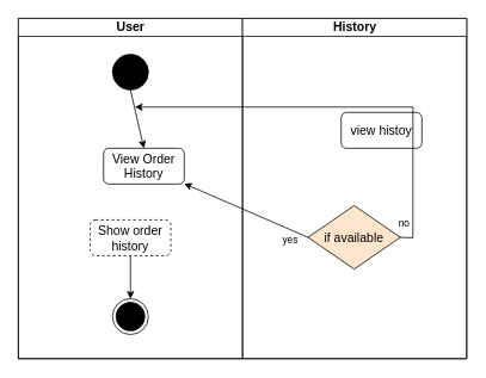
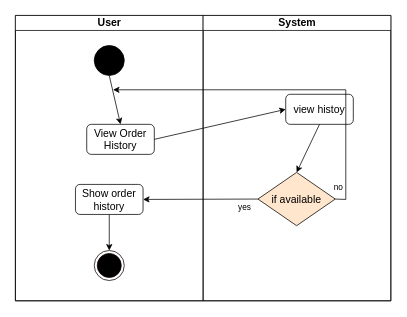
  <mxCell id="0" />
  <mxCell id="1" parent="0" />
  <mxCell id="2" value="" style="swimlane;html=1;childLayout=stackLayout;startSize=0;rounded=0;shadow=0;comic=0;labelBackgroundColor=none;strokeWidth=1;fontFamily=Verdana;fontSize=12;align=center;" parent="1" vertex="1"><mxGeometry x="20" y="20" width="500" height="380" as="geometry"><mxRectangle x="40" y="20" width="70" height="30" as="alternateBounds" /></mxGeometry></mxCell>
  <mxCell id="3" value="&lt;font style=&quot;font-size: 14px;&quot;&gt;User&lt;/font&gt;" style="swimlane;html=1;startSize=20;" parent="2" vertex="1"><mxGeometry width="250" height="380" as="geometry"><mxRectangle y="20" width="40" height="970" as="alternateBounds" /></mxGeometry></mxCell>
  <mxCell id="4" value="" style="ellipse;whiteSpace=wrap;html=1;rounded=0;shadow=0;comic=0;labelBackgroundColor=none;strokeWidth=1;fillColor=#000000;fontFamily=Verdana;fontSize=12;align=center;" parent="3" vertex="1"><mxGeometry x="105" y="40" width="40" height="40" as="geometry" /></mxCell>
  <mxCell id="5" value="&lt;span style=&quot;font-size: 14px;&quot;&gt;View Order History&lt;/span&gt;" style="rounded=1;whiteSpace=wrap;html=1;" parent="3" vertex="1"><mxGeometry x="95" y="145" width="90" height="40" as="geometry" /></mxCell>
  <mxCell id="6" value="" style="endArrow=classic;html=1;rounded=0;exitX=0.5;exitY=1;exitDx=0;exitDy=0;entryX=0.5;entryY=0;entryDx=0;entryDy=0;" parent="3" source="4" target="5" edge="1"><mxGeometry width="50" height="50" relative="1" as="geometry"><mxPoint x="360" y="300" as="sourcePoint" /><mxPoint x="410" y="250" as="targetPoint" /></mxGeometry></mxCell>
  <mxCell id="7" value="" style="ellipse;html=1;shape=endState;fillColor=#000000;strokeColor=#0F0000;" parent="3" vertex="1"><mxGeometry x="105" y="313" width="40" height="40" as="geometry" /></mxCell>
  <mxCell id="8" value="" style="endArrow=classic;html=1;rounded=0;exitX=0.5;exitY=1;exitDx=0;exitDy=0;entryX=0.5;entryY=0;entryDx=0;entryDy=0;" parent="3" source="9" target="7" edge="1"><mxGeometry width="50" height="50" relative="1" as="geometry"><mxPoint x="125.0" y="269" as="sourcePoint" /><mxPoint x="650" y="474" as="targetPoint" /></mxGeometry></mxCell>
- <mxCell id="9" value="&lt;span style=&quot;font-size: 14px;&quot;&gt;Show order history&lt;/span&gt;" style="rounded=1;whiteSpace=wrap;html=1;dashed=1;" vertex="1" parent="3"><mxGeometry x="80" y="225" width="90" height="40" as="geometry" /></mxCell>
- <mxCell id="10" value="&lt;font style=&quot;font-size: 14px;&quot;&gt;History&lt;/font&gt;" style="swimlane;html=1;startSize=20;" parent="2" vertex="1"><mxGeometry x="250" width="250" height="380" as="geometry" /></mxCell>
+ <mxCell id="9" value="&lt;span style=&quot;font-size: 14px;&quot;&gt;Show order history&lt;/span&gt;" style="rounded=1;whiteSpace=wrap;html=1;" vertex="1" parent="3"><mxGeometry x="80" y="225" width="90" height="40" as="geometry" /></mxCell>
+ <mxCell id="10" value="&lt;font style=&quot;font-size: 14px;&quot;&gt;System&lt;/font&gt;" style="swimlane;html=1;startSize=20;" parent="2" vertex="1"><mxGeometry x="250" width="250" height="380" as="geometry" /></mxCell>
  <mxCell id="11" value="&lt;font style=&quot;font-size: 14px;&quot;&gt;if available&lt;/font&gt;" style="rhombus;whiteSpace=wrap;html=1;fillColor=#ffe6cc;" parent="10" vertex="1"><mxGeometry x="73" y="209" width="103" height="71" as="geometry" /></mxCell>
  <mxCell id="12" value="&lt;span style=&quot;font-size: 14px;&quot;&gt;view histoy&lt;/span&gt;" style="rounded=1;whiteSpace=wrap;html=1;" parent="10" vertex="1"><mxGeometry x="110" y="105" width="90" height="40" as="geometry" /></mxCell>
- <mxCell id="15" value="yes" style="endArrow=classic;html=1;rounded=0;exitX=0;exitY=0.5;exitDx=0;exitDy=0;" edge="1" parent="2" source="11" target="5"><mxGeometry x="-0.783" y="10" width="50" height="50" relative="1" as="geometry"><mxPoint x="385" y="279" as="sourcePoint" /><mxPoint x="385" y="329" as="targetPoint" /><mxPoint x="-1" as="offset" /></mxGeometry></mxCell>
+ <mxCell id="13" value="" style="endArrow=classic;html=1;rounded=0;exitX=0.5;exitY=1;exitDx=0;exitDy=0;entryX=0.5;entryY=0;entryDx=0;entryDy=0;" parent="10" source="12" target="11" edge="1"><mxGeometry x="-0.5" y="10" width="50" height="50" relative="1" as="geometry"><mxPoint x="-70" y="160" as="sourcePoint" /><mxPoint x="90" y="160" as="targetPoint" /><mxPoint as="offset" /></mxGeometry></mxCell>
+ <mxCell id="14" value="" style="endArrow=classic;html=1;rounded=0;exitX=1;exitY=0.5;exitDx=0;exitDy=0;entryX=0;entryY=0.5;entryDx=0;entryDy=0;" parent="2" source="5" target="12" edge="1"><mxGeometry x="-0.5" y="10" width="50" height="50" relative="1" as="geometry"><mxPoint x="135" y="110" as="sourcePoint" /><mxPoint x="340" y="159" as="targetPoint" /><mxPoint as="offset" /></mxGeometry></mxCell>
+ <mxCell id="15" value="yes" style="endArrow=classic;html=1;rounded=0;exitX=0;exitY=0.5;exitDx=0;exitDy=0;entryX=1;entryY=0.5;entryDx=0;entryDy=0;" edge="1" parent="2" source="11" target="9"><mxGeometry x="-0.783" y="10" width="50" height="50" relative="1" as="geometry"><mxPoint x="385" y="279" as="sourcePoint" /><mxPoint x="385" y="329" as="targetPoint" /><mxPoint x="-1" as="offset" /></mxGeometry></mxCell>
  <mxCell id="16" value="no" style="endArrow=classic;html=1;rounded=0;exitX=1;exitY=0.5;exitDx=0;exitDy=0;" parent="1" source="11" edge="1"><mxGeometry x="-0.872" y="10" width="50" height="50" relative="1" as="geometry"><mxPoint x="200" y="180" as="sourcePoint" /><mxPoint x="150" y="119" as="targetPoint" /><mxPoint as="offset" /><Array as="points"><mxPoint x="460" y="265" /><mxPoint x="460" y="119" /></Array></mxGeometry></mxCell>
